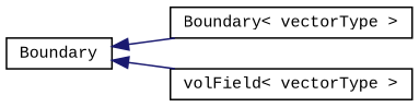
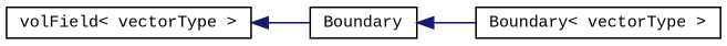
  digraph {
    fontname="Liberation Mono"
    rankdir=LR
    node [color=black fillcolor=white fontname="Liberation Mono" fontsize=10 shape=record style=filled]
    edge [color=midnightblue dir=back fontname="Liberation Mono" fontsize=10 labelfontname=Helvetica labelfontsize=10 style=solid]
    n1 [height=0.2 label=Boundary width=0.4]
    n2 [height=0.2 label="Boundary\< vectorType \>" width=0.4]
    n3 [height=0.2 label="volField\< vectorType \>" width=0.4]
    n1 -> n2
-   n1 -> n3
+   n3 -> n1
  }
